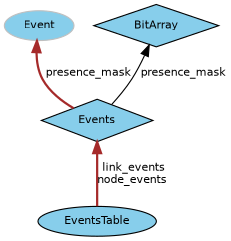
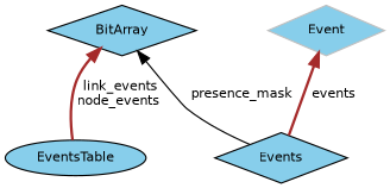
  digraph {
    node [color=black fillcolor=skyblue fontname=Helvetica fontsize=10 shape=ellipse style=filled]
    edge [color=brown dir=back fontname=Helvetica fontsize=10 labelfontname=Helvetica labelfontsize=10 style=bold]
    n1 [fontcolor=black height=0.2 label=EventsTable width=0.4]
    n2 [height=0.2 label=Events shape=diamond width=0.4]
-   n3 [color=grey75 height=0.2 label=Event width=0.4]
+   n3 [color=grey75 height=0.2 label=Event shape=diamond width=0.4]
    n4 [height=0.2 label=BitArray shape=diamond width=0.4]
-   n2 -> n1 [label=" link_events\nnode_events"]
-   n3 -> n2 [label=" presence_mask"]
+   n4 -> n1 [label=" link_events\nnode_events"]
+   n3 -> n2 [label=" events"]
    n4 -> n2 [color=black label=" presence_mask" style=solid]
  }
